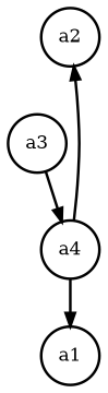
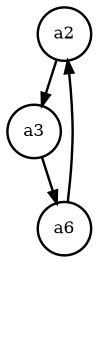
  digraph {
    node [penwidth=2 shape=circle]
    edge [fontsize=12 penwidth=2]
    a2
    a3
-   a4
-   a1
+   a4 [label=a6]
+   a2 -> a3
    a3 -> a4
    a4 -> a2
-   a4 -> a1
  }
